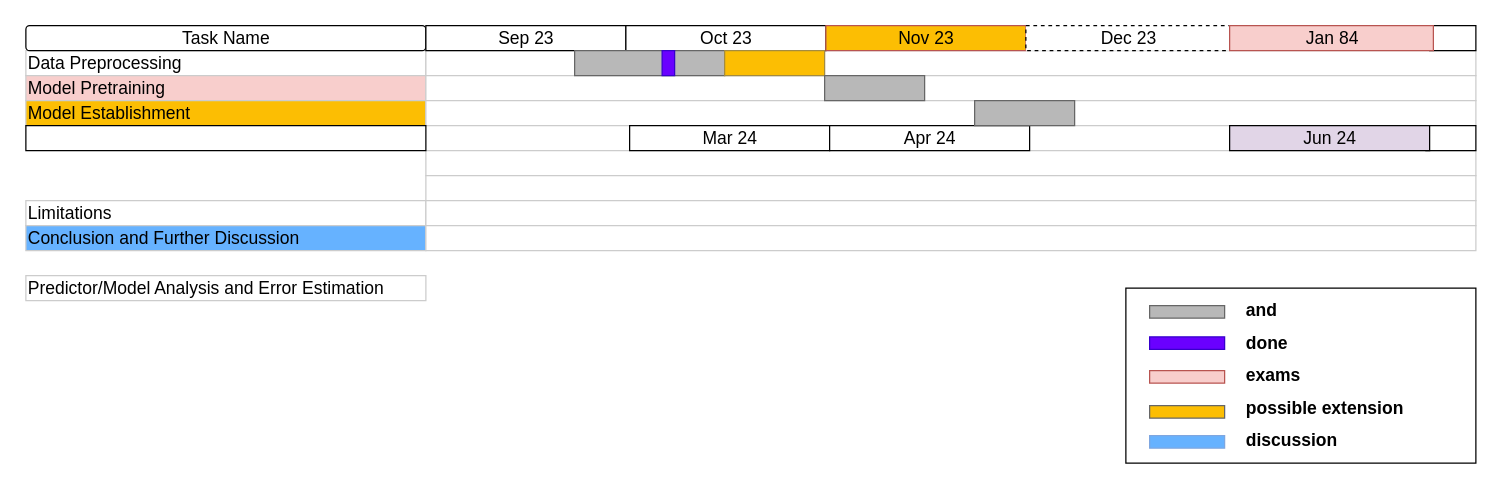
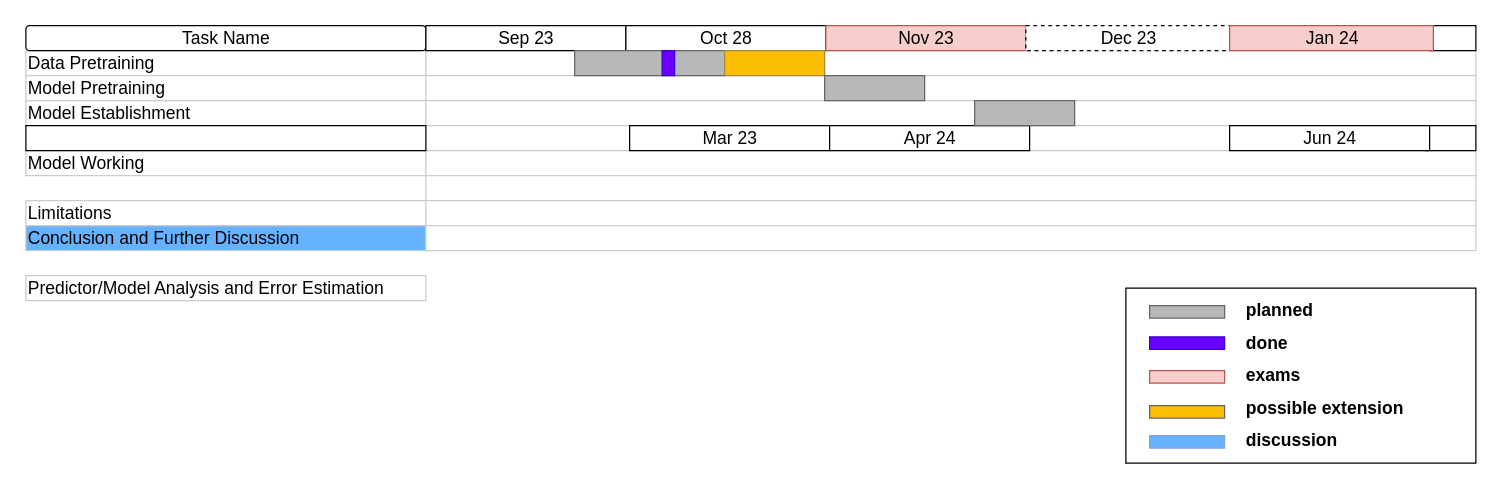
  <mxCell id="0" style=";html=1;" />
  <mxCell id="1" style=";html=1;" parent="0" />
- <mxCell id="2" value="Data Preprocessing" style="align=left;strokeColor=#CCCCCC;html=1;fontSize=14;" parent="1" vertex="1"><mxGeometry x="20" y="40" width="320.0" height="20.0" as="geometry" /></mxCell>
- <mxCell id="3" value="Model Pretraining" style="align=left;strokeColor=#CCCCCC;html=1;fontSize=14;fillColor=#f8cecc;" parent="1" vertex="1"><mxGeometry x="20" y="60" width="320" height="20" as="geometry" /></mxCell>
- <mxCell id="4" value="Model Establishment" style="align=left;strokeColor=#CCCCCC;html=1;fontSize=14;fillColor=#fcbe03;" parent="1" vertex="1"><mxGeometry x="20" y="80" width="320.0" height="20" as="geometry" /></mxCell>
+ <mxCell id="2" value="Data Pretraining" style="align=left;strokeColor=#CCCCCC;html=1;fontSize=14;" parent="1" vertex="1"><mxGeometry x="20" y="40" width="320.0" height="20.0" as="geometry" /></mxCell>
+ <mxCell id="3" value="Model Pretraining" style="align=left;strokeColor=#CCCCCC;html=1;fontSize=14;" parent="1" vertex="1"><mxGeometry x="20" y="60" width="320" height="20" as="geometry" /></mxCell>
+ <mxCell id="4" value="Model Establishment" style="align=left;strokeColor=#CCCCCC;html=1;fontSize=14;" parent="1" vertex="1"><mxGeometry x="20" y="80" width="320.0" height="20" as="geometry" /></mxCell>
+ <mxCell id="5" value="Model Working" style="align=left;strokeColor=#CCCCCC;html=1;fontSize=14;" parent="1" vertex="1"><mxGeometry x="20" y="120" width="320.0" height="20" as="geometry" /></mxCell>
  <mxCell id="6" value="Predictor/Model Analysis and Error Estimation" style="align=left;strokeColor=#CCCCCC;html=1;fontSize=14;" parent="1" vertex="1"><mxGeometry x="20" y="220" width="320.0" height="20" as="geometry" /></mxCell>
  <mxCell id="7" value="Limitations" style="align=left;strokeColor=#CCCCCC;html=1;fontSize=14;" parent="1" vertex="1"><mxGeometry x="20" y="160" width="320.0" height="20" as="geometry" /></mxCell>
  <mxCell id="8" value="&lt;font style=&quot;font-size: 14px;&quot;&gt;Task Name&lt;/font&gt;" style="strokeWidth=1;fontStyle=0;html=1;fontSize=14;rounded=1;" parent="1" vertex="1"><mxGeometry x="20" y="20" width="320" height="20" as="geometry" /></mxCell>
  <mxCell id="9" value="Conclusion and Further Discussion" style="align=left;strokeColor=#CCCCCC;html=1;fontSize=14;fillColor=#66b2ff;" parent="1" vertex="1"><mxGeometry x="20" y="180" width="320.0" height="20" as="geometry" /></mxCell>
  <mxCell id="10" value="" style="align=left;strokeColor=#CCCCCC;html=1;fontSize=14;" parent="1" vertex="1"><mxGeometry x="340" y="40" width="840" height="20" as="geometry" /></mxCell>
  <mxCell id="11" value="Sep 23" style="strokeWidth=1;fontStyle=0;html=1;fontSize=14;" parent="1" vertex="1"><mxGeometry x="340" y="20" width="160" height="20" as="geometry" /></mxCell>
- <mxCell id="12" value="Oct 23" style="strokeWidth=1;fontStyle=0;html=1;fontSize=14;" parent="1" vertex="1"><mxGeometry x="500" y="20" width="160" height="20" as="geometry" /></mxCell>
- <mxCell id="13" value="Nov 23" style="strokeWidth=1;fontStyle=0;html=1;fontSize=14;fillColor=#fcbe03;strokeColor=#b85450;" parent="1" vertex="1"><mxGeometry x="660" y="20" width="160" height="20" as="geometry" /></mxCell>
+ <mxCell id="12" value="Oct 28" style="strokeWidth=1;fontStyle=0;html=1;fontSize=14;" parent="1" vertex="1"><mxGeometry x="500" y="20" width="160" height="20" as="geometry" /></mxCell>
+ <mxCell id="13" value="Nov 23" style="strokeWidth=1;fontStyle=0;html=1;fontSize=14;fillColor=#f8cecc;strokeColor=#b85450;" parent="1" vertex="1"><mxGeometry x="660" y="20" width="160" height="20" as="geometry" /></mxCell>
  <mxCell id="14" value="Dec 23" style="strokeWidth=1;fontStyle=0;html=1;fontSize=14;dashed=1;" parent="1" vertex="1"><mxGeometry x="820" y="20" width="163" height="20" as="geometry" /></mxCell>
  <mxCell id="15" value="" style="align=left;strokeColor=#CCCCCC;html=1;fontSize=14;" parent="1" vertex="1"><mxGeometry x="340" y="60" width="840" height="20" as="geometry" /></mxCell>
  <mxCell id="16" value="" style="align=left;strokeColor=#CCCCCC;html=1;fontSize=14;" parent="1" vertex="1"><mxGeometry x="340" y="80" width="840" height="20" as="geometry" /></mxCell>
  <mxCell id="17" value="" style="align=left;strokeColor=#CCCCCC;html=1;fontSize=14;" parent="1" vertex="1"><mxGeometry x="340" y="120" width="840" height="20" as="geometry" /></mxCell>
  <mxCell id="18" value="" style="align=left;strokeColor=#CCCCCC;html=1;fontSize=14;" parent="1" vertex="1"><mxGeometry x="340" y="140" width="840" height="20" as="geometry" /></mxCell>
  <mxCell id="19" value="" style="align=left;strokeColor=#CCCCCC;html=1;fontSize=14;" parent="1" vertex="1"><mxGeometry x="340" y="160" width="840" height="20" as="geometry" /></mxCell>
  <mxCell id="20" value="" style="align=left;strokeColor=#CCCCCC;html=1;fontSize=14;" parent="1" vertex="1"><mxGeometry x="340" y="180" width="840" height="20" as="geometry" /></mxCell>
  <mxCell id="21" value="" style="align=left;html=1;fontSize=14;" vertex="1" parent="1"><mxGeometry x="20" y="100" width="320.0" height="20" as="geometry" /></mxCell>
- <mxCell id="22" value="Mar 24" style="strokeWidth=1;fontStyle=0;html=1;fontSize=14;" parent="1" vertex="1"><mxGeometry x="503" y="100" width="160" height="20" as="geometry" /></mxCell>
+ <mxCell id="22" value="Mar 23" style="strokeWidth=1;fontStyle=0;html=1;fontSize=14;" parent="1" vertex="1"><mxGeometry x="503" y="100" width="160" height="20" as="geometry" /></mxCell>
  <mxCell id="23" value="Apr 24" style="strokeWidth=1;fontStyle=0;html=1;fontSize=14;" parent="1" vertex="1"><mxGeometry x="663" y="100" width="160" height="20" as="geometry" /></mxCell>
  <mxCell id="24" value="" style="strokeWidth=1;fontStyle=0;html=1;fontSize=14;" vertex="1" parent="1"><mxGeometry x="1143" y="20" width="37" height="20" as="geometry" /></mxCell>
  <mxCell id="25" value="" style="rounded=0;whiteSpace=wrap;html=1;fillColor=#b8b8b8;fontColor=#333333;strokeColor=#666666;" vertex="1" parent="1"><mxGeometry x="459" y="40" width="120" height="20" as="geometry" /></mxCell>
- <mxCell id="26" value="Jan 84" style="strokeWidth=1;fontStyle=0;html=1;fontSize=14;fillColor=#f8cecc;strokeColor=#b85450;" parent="1" vertex="1"><mxGeometry x="983" y="20" width="163" height="20" as="geometry" /></mxCell>
+ <mxCell id="26" value="Jan 24" style="strokeWidth=1;fontStyle=0;html=1;fontSize=14;fillColor=#f8cecc;strokeColor=#b85450;" parent="1" vertex="1"><mxGeometry x="983" y="20" width="163" height="20" as="geometry" /></mxCell>
  <mxCell id="27" value="" style="strokeWidth=1;fontStyle=0;html=1;fontSize=14;" parent="1" vertex="1"><mxGeometry x="1140" y="100" width="40" height="20" as="geometry" /></mxCell>
- <mxCell id="28" value="Jun 24" style="strokeWidth=1;fontStyle=0;html=1;fontSize=14;fillColor=#e1d5e7;" parent="1" vertex="1"><mxGeometry x="983" y="100" width="160" height="20" as="geometry" /></mxCell>
+ <mxCell id="28" value="Jun 24" style="strokeWidth=1;fontStyle=0;html=1;fontSize=14;" parent="1" vertex="1"><mxGeometry x="983" y="100" width="160" height="20" as="geometry" /></mxCell>
  <mxCell id="29" value="" style="rounded=0;whiteSpace=wrap;html=1;fillColor=#fcbe03;strokeColor=#A38B42;" vertex="1" parent="1"><mxGeometry x="579" y="40" width="80" height="20" as="geometry" /></mxCell>
  <mxCell id="30" value="" style="rounded=0;whiteSpace=wrap;html=1;fillColor=#b8b8b8;fontColor=#333333;strokeColor=#666666;" vertex="1" parent="1"><mxGeometry x="659" y="60" width="80" height="20" as="geometry" /></mxCell>
  <mxCell id="31" value="" style="rounded=0;whiteSpace=wrap;html=1;fillColor=#b8b8b8;fontColor=#333333;strokeColor=#666666;" vertex="1" parent="1"><mxGeometry x="779" y="80" width="80" height="20" as="geometry" /></mxCell>
  <mxCell id="32" value="" style="rounded=0;whiteSpace=wrap;html=1;fillColor=#b8b8b8;fontColor=#333333;strokeColor=#666666;" vertex="1" parent="1"><mxGeometry x="919" y="244" width="60" height="10" as="geometry" /></mxCell>
- <mxCell id="33" value="&lt;h1 style=&quot;border-color: var(--border-color); text-align: left; font-size: 14px;&quot;&gt;&lt;font style=&quot;border-color: var(--border-color);&quot;&gt;&amp;nbsp;&amp;nbsp;&lt;span style=&quot;white-space: pre;&quot;&gt;&amp;nbsp;&amp;nbsp;&amp;nbsp;&amp;nbsp;&lt;/span&gt;&amp;nbsp;&lt;span style=&quot;border-color: var(--border-color);&quot;&gt;&lt;span style=&quot;white-space: pre;&quot;&gt;&amp;nbsp;&amp;nbsp;&amp;nbsp;&lt;/span&gt;&lt;/span&gt;and&lt;/font&gt;&lt;/h1&gt;&lt;h1 style=&quot;border-color: var(--border-color); text-align: left; font-size: 14px;&quot;&gt;&lt;/h1&gt;&lt;h1 style=&quot;border-color: var(--border-color); text-align: left; font-size: 14px;&quot;&gt;&lt;/h1&gt;&lt;h1 style=&quot;border-color: var(--border-color); text-align: left; font-size: 14px;&quot;&gt;&lt;/h1&gt;&lt;h1 style=&quot;border-color: var(--border-color); text-align: left; font-size: 14px;&quot;&gt;&lt;font style=&quot;border-color: var(--border-color);&quot;&gt;&amp;nbsp;&lt;span style=&quot;border-color: var(--border-color);&quot;&gt;&lt;span style=&quot;white-space: pre;&quot;&gt;&amp;nbsp;&amp;nbsp;&amp;nbsp;&amp;nbsp;&lt;/span&gt;&lt;/span&gt;&amp;nbsp;&lt;span style=&quot;border-color: var(--border-color);&quot;&gt;&lt;span style=&quot;white-space: pre;&quot;&gt;&amp;nbsp;&amp;nbsp;&amp;nbsp;&amp;nbsp;&lt;/span&gt;&lt;/span&gt;done&lt;/font&gt;&lt;/h1&gt;&lt;h1 style=&quot;border-color: var(--border-color); text-align: left; font-size: 14px;&quot;&gt;&lt;font style=&quot;border-color: var(--border-color);&quot;&gt;&amp;nbsp;&lt;span style=&quot;border-color: var(--border-color);&quot;&gt;&lt;span style=&quot;white-space: pre;&quot;&gt;&amp;nbsp;&amp;nbsp;&amp;nbsp;&amp;nbsp;&lt;/span&gt;&lt;/span&gt;&amp;nbsp;&lt;span style=&quot;border-color: var(--border-color);&quot;&gt;&lt;span style=&quot;white-space: pre;&quot;&gt;&amp;nbsp;&amp;nbsp;&amp;nbsp;&amp;nbsp;&lt;/span&gt;&lt;/span&gt;exams&lt;/font&gt;&lt;/h1&gt;&lt;h1 style=&quot;border-color: var(--border-color); text-align: left; font-size: 14px;&quot;&gt;&lt;font style=&quot;border-color: var(--border-color);&quot;&gt;&amp;nbsp;&lt;span style=&quot;border-color: var(--border-color);&quot;&gt;&lt;span style=&quot;white-space: pre;&quot;&gt;&amp;nbsp;&amp;nbsp;&amp;nbsp;&amp;nbsp;&lt;/span&gt;&lt;/span&gt;&amp;nbsp;&lt;span style=&quot;border-color: var(--border-color);&quot;&gt;&lt;span style=&quot;white-space: pre;&quot;&gt;&amp;nbsp;&amp;nbsp;&amp;nbsp;&amp;nbsp;&lt;/span&gt;&lt;/span&gt;possible extension&lt;/font&gt;&lt;/h1&gt;&lt;h1 style=&quot;border-color: var(--border-color); text-align: left; font-size: 14px;&quot;&gt;&lt;font style=&quot;border-color: var(--border-color);&quot;&gt;&amp;nbsp;&lt;span style=&quot;border-color: var(--border-color);&quot;&gt;&lt;span style=&quot;white-space: pre;&quot;&gt;&amp;nbsp;&amp;nbsp;&amp;nbsp;&amp;nbsp;&lt;/span&gt;&lt;/span&gt;&amp;nbsp;&lt;span style=&quot;border-color: var(--border-color);&quot;&gt;&lt;span style=&quot;white-space: pre;&quot;&gt;&amp;nbsp;&amp;nbsp;&amp;nbsp;&amp;nbsp;&lt;/span&gt;&lt;/span&gt;discussion&lt;/font&gt;&lt;/h1&gt;" style="text;html=1;strokeColor=default;fillColor=none;align=center;verticalAlign=middle;whiteSpace=wrap;rounded=0;" vertex="1" parent="1"><mxGeometry x="900" y="230" width="280" height="140" as="geometry" /></mxCell>
+ <mxCell id="33" value="&lt;h1 style=&quot;border-color: var(--border-color); text-align: left; font-size: 14px;&quot;&gt;&lt;font style=&quot;border-color: var(--border-color);&quot;&gt;&amp;nbsp;&amp;nbsp;&lt;span style=&quot;white-space: pre;&quot;&gt;&amp;nbsp;&amp;nbsp;&amp;nbsp;&amp;nbsp;&lt;/span&gt;&amp;nbsp;&lt;span style=&quot;border-color: var(--border-color);&quot;&gt;&lt;span style=&quot;white-space: pre;&quot;&gt;&amp;nbsp;&amp;nbsp;&amp;nbsp;&lt;/span&gt;&lt;/span&gt;planned&lt;/font&gt;&lt;/h1&gt;&lt;h1 style=&quot;border-color: var(--border-color); text-align: left; font-size: 14px;&quot;&gt;&lt;/h1&gt;&lt;h1 style=&quot;border-color: var(--border-color); text-align: left; font-size: 14px;&quot;&gt;&lt;/h1&gt;&lt;h1 style=&quot;border-color: var(--border-color); text-align: left; font-size: 14px;&quot;&gt;&lt;/h1&gt;&lt;h1 style=&quot;border-color: var(--border-color); text-align: left; font-size: 14px;&quot;&gt;&lt;font style=&quot;border-color: var(--border-color);&quot;&gt;&amp;nbsp;&lt;span style=&quot;border-color: var(--border-color);&quot;&gt;&lt;span style=&quot;white-space: pre;&quot;&gt;&amp;nbsp;&amp;nbsp;&amp;nbsp;&amp;nbsp;&lt;/span&gt;&lt;/span&gt;&amp;nbsp;&lt;span style=&quot;border-color: var(--border-color);&quot;&gt;&lt;span style=&quot;white-space: pre;&quot;&gt;&amp;nbsp;&amp;nbsp;&amp;nbsp;&amp;nbsp;&lt;/span&gt;&lt;/span&gt;done&lt;/font&gt;&lt;/h1&gt;&lt;h1 style=&quot;border-color: var(--border-color); text-align: left; font-size: 14px;&quot;&gt;&lt;font style=&quot;border-color: var(--border-color);&quot;&gt;&amp;nbsp;&lt;span style=&quot;border-color: var(--border-color);&quot;&gt;&lt;span style=&quot;white-space: pre;&quot;&gt;&amp;nbsp;&amp;nbsp;&amp;nbsp;&amp;nbsp;&lt;/span&gt;&lt;/span&gt;&amp;nbsp;&lt;span style=&quot;border-color: var(--border-color);&quot;&gt;&lt;span style=&quot;white-space: pre;&quot;&gt;&amp;nbsp;&amp;nbsp;&amp;nbsp;&amp;nbsp;&lt;/span&gt;&lt;/span&gt;exams&lt;/font&gt;&lt;/h1&gt;&lt;h1 style=&quot;border-color: var(--border-color); text-align: left; font-size: 14px;&quot;&gt;&lt;font style=&quot;border-color: var(--border-color);&quot;&gt;&amp;nbsp;&lt;span style=&quot;border-color: var(--border-color);&quot;&gt;&lt;span style=&quot;white-space: pre;&quot;&gt;&amp;nbsp;&amp;nbsp;&amp;nbsp;&amp;nbsp;&lt;/span&gt;&lt;/span&gt;&amp;nbsp;&lt;span style=&quot;border-color: var(--border-color);&quot;&gt;&lt;span style=&quot;white-space: pre;&quot;&gt;&amp;nbsp;&amp;nbsp;&amp;nbsp;&amp;nbsp;&lt;/span&gt;&lt;/span&gt;possible extension&lt;/font&gt;&lt;/h1&gt;&lt;h1 style=&quot;border-color: var(--border-color); text-align: left; font-size: 14px;&quot;&gt;&lt;font style=&quot;border-color: var(--border-color);&quot;&gt;&amp;nbsp;&lt;span style=&quot;border-color: var(--border-color);&quot;&gt;&lt;span style=&quot;white-space: pre;&quot;&gt;&amp;nbsp;&amp;nbsp;&amp;nbsp;&amp;nbsp;&lt;/span&gt;&lt;/span&gt;&amp;nbsp;&lt;span style=&quot;border-color: var(--border-color);&quot;&gt;&lt;span style=&quot;white-space: pre;&quot;&gt;&amp;nbsp;&amp;nbsp;&amp;nbsp;&amp;nbsp;&lt;/span&gt;&lt;/span&gt;discussion&lt;/font&gt;&lt;/h1&gt;" style="text;html=1;strokeColor=default;fillColor=none;align=center;verticalAlign=middle;whiteSpace=wrap;rounded=0;" vertex="1" parent="1"><mxGeometry x="900" y="230" width="280" height="140" as="geometry" /></mxCell>
  <mxCell id="34" value="" style="rounded=0;whiteSpace=wrap;html=1;fillColor=#6a00ff;strokeColor=#3700CC;fontColor=#ffffff;" vertex="1" parent="1"><mxGeometry x="919" y="269" width="60" height="10" as="geometry" /></mxCell>
  <mxCell id="35" value="" style="rounded=0;whiteSpace=wrap;html=1;fillColor=#f8cecc;strokeColor=#b85450;" vertex="1" parent="1"><mxGeometry x="919" y="296" width="60" height="10" as="geometry" /></mxCell>
  <mxCell id="36" value="" style="rounded=0;whiteSpace=wrap;html=1;fillColor=#FCBE03;fontColor=#333333;strokeColor=#666666;" vertex="1" parent="1"><mxGeometry x="919" y="324" width="60" height="10" as="geometry" /></mxCell>
  <mxCell id="37" value="" style="rounded=0;whiteSpace=wrap;html=1;fillColor=#66B2FF;fontColor=#333333;strokeColor=#7EA6E0;" vertex="1" parent="1"><mxGeometry x="919" y="348" width="60" height="10" as="geometry" /></mxCell>
  <mxCell id="38" value="" style="rounded=0;whiteSpace=wrap;html=1;fillColor=#6a00ff;strokeColor=#3700CC;fontColor=#ffffff;" vertex="1" parent="1"><mxGeometry x="529" y="40" width="10" height="20" as="geometry" /></mxCell>
